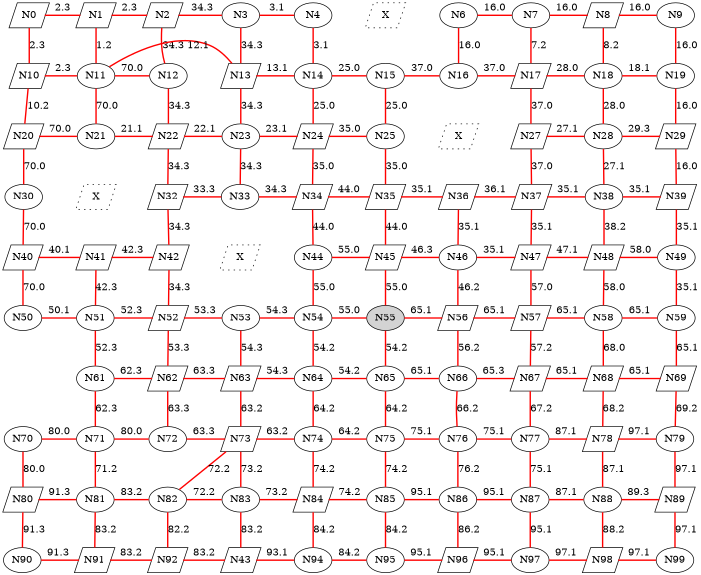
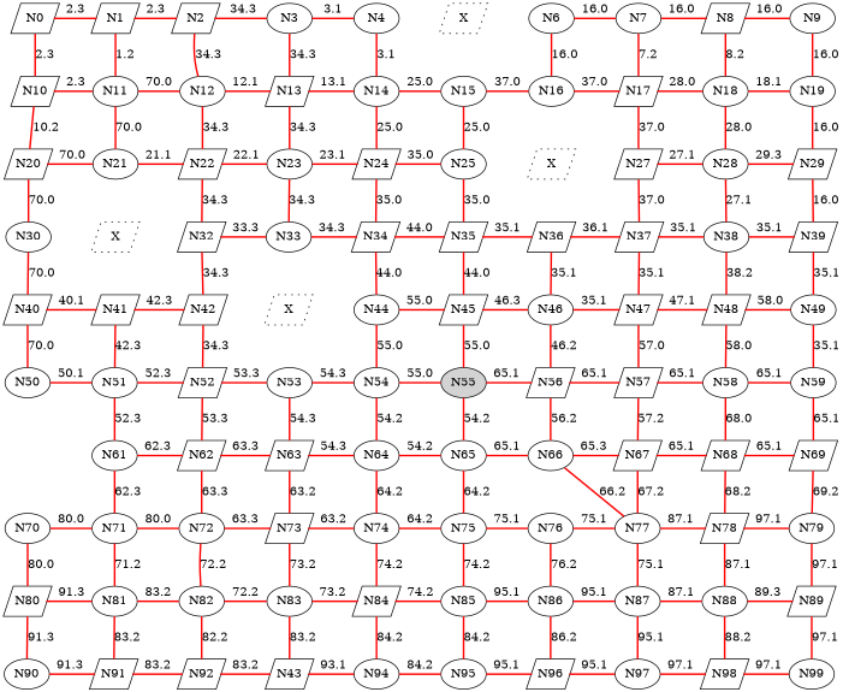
  digraph {
    node [fixedsize=true shape=ellipse]
    edge [color=red dir=none style=bold]
    N0 [shape=parallelogram]
    N1 [shape=parallelogram]
    N2 [shape=parallelogram]
    N3
    N4
    n6 [label=X shape=parallelogram style=dotted]
    N6
    N7
    N8 [shape=parallelogram]
    N9
    N10 [shape=parallelogram]
    N11
    N12
    N13 [shape=parallelogram]
    N14
    N15
    N16
    N17 [shape=parallelogram]
    N18
    N19
    N20 [shape=parallelogram]
    N21
    N22 [shape=parallelogram]
    N23
    N24 [shape=parallelogram]
    N25
    n27 [label=X shape=parallelogram style=dotted]
    N27 [shape=parallelogram]
    N28
    N29 [shape=parallelogram]
    N30
    n32 [label=X shape=parallelogram style=dotted]
    N32 [shape=parallelogram]
    N33
    N34 [shape=parallelogram]
    N35 [shape=parallelogram]
    N36 [shape=parallelogram]
    N37 [shape=parallelogram]
    N38
    N39 [shape=parallelogram]
    N40 [shape=parallelogram]
    N41 [shape=parallelogram]
    N42 [shape=parallelogram]
    n44 [label=X shape=parallelogram style=dotted]
    N44
    N45 [shape=parallelogram]
    N46
    N47 [shape=parallelogram]
    N48 [shape=parallelogram]
    N49
    N50
    N51
    N52 [shape=parallelogram]
    N53
    N54
    N55 [style=filled]
    N56 [shape=parallelogram]
    N57 [shape=parallelogram]
    N58
    N59
    N61
    N62 [shape=parallelogram]
    N63 [shape=parallelogram]
    N64
    N65
    N66
    N67 [shape=parallelogram]
    N68 [shape=parallelogram]
    N69 [shape=parallelogram]
    N70
    N71
    N72
    N73 [shape=parallelogram]
    N74
    N75
    N76
    N77
    N78 [shape=parallelogram]
    N79
    N80 [shape=parallelogram]
    N81
    N82
    N83
    N84 [shape=parallelogram]
    N85
    N86
    N87
    N88
    N89 [shape=parallelogram]
    N90
    N91 [shape=parallelogram]
    N92 [shape=parallelogram]
    n93 [label=N43 shape=parallelogram]
    N94
    N95
    N96 [shape=parallelogram]
    N97
    N98 [shape=parallelogram]
    N99
    subgraph sub_1 {
      rank=same
      N0
      N1
      N2
      N3
      N4
      n6
      N6
      N7
      N8
      N9
    }
    subgraph sub_2 {
      rank=same
      N10
      N11
      N12
      N13
      N14
      N15
      N16
      N17
      N18
      N19
    }
    subgraph sub_3 {
      rank=same
      N20
      N21
      N22
      N23
      N24
      N25
      n27
      N27
      N28
      N29
    }
    subgraph sub_4 {
      rank=same
      N30
      n32
      N32
      N33
      N34
      N35
      N36
      N37
      N38
      N39
    }
    subgraph sub_5 {
      rank=same
      N40
      N41
      N42
      n44
      N44
      N45
      N46
      N47
      N48
      N49
    }
    subgraph sub_6 {
      rank=same
      N50
      N51
      N52
      N53
      N54
      N55
      N56
      N57
      N58
      N59
    }
    subgraph sub_7 {
      rank=same
      N61
      N62
      N63
      N64
      N65
      N66
      N67
      N68
      N69
    }
    subgraph sub_8 {
      rank=same
      N70
      N71
      N72
      N73
      N74
      N75
      N76
      N77
      N78
      N79
    }
    subgraph sub_9 {
      rank=same
      N80
      N81
      N82
      N83
      N84
      N85
      N86
      N87
      N88
      N89
    }
    subgraph sub_10 {
      rank=same
      N90
      N91
      N92
      n93
      N94
      N95
      N96
      N97
      N98
      N99
    }
    N0 -> N1 [label=2.3]
    N0 -> N10 [label=2.3]
    N1 -> N2 [label=2.3]
    N1 -> N11 [label=1.2]
    N2 -> N3 [label=34.3]
    N2 -> N12 [label=34.3]
    N3 -> N4 [label=3.1]
    N3 -> N13 [label=34.3]
    N4 -> n6 [label=" " style=invis color=""]
    N4 -> N14 [label=3.1]
    n6 -> N6 [label=" " style=invis color=""]
    n6 -> N15 [label=" " style=invis color=""]
    N6 -> N7 [label=16.0]
    N6 -> N16 [label=16.0]
    N7 -> N8 [label=16.0]
    N7 -> N17 [label=7.2]
    N8 -> N9 [label=16.0]
    N8 -> N18 [label=8.2]
    N9 -> N19 [label=16.0]
    N10 -> N11 [label=2.3]
    N10 -> N20 [label=10.2]
    N11 -> N12 [label=70.0]
    N11 -> N21 [label=70.0]
-   N11 -> N13 [label=12.1]
+   N12 -> N13 [label=12.1]
    N12 -> N22 [label=34.3]
    N13 -> N14 [label=13.1]
    N13 -> N23 [label=34.3]
    N14 -> N15 [label=25.0]
    N14 -> N24 [label=25.0]
    N15 -> N16 [label=37.0]
    N15 -> N25 [label=25.0]
    N16 -> N17 [label=37.0]
    N16 -> n27 [label=" " style=invis color=""]
    N17 -> N18 [label=28.0]
    N17 -> N27 [label=37.0]
    N18 -> N19 [label=18.1]
    N18 -> N28 [label=28.0]
    N19 -> N29 [label=16.0]
    N20 -> N21 [label=70.0]
    N20 -> N30 [label=70.0]
    N21 -> N22 [label=21.1]
    N21 -> n32 [label=" " style=invis color=""]
    N22 -> N23 [label=22.1]
    N22 -> N32 [label=34.3]
    N23 -> N24 [label=23.1]
    N23 -> N33 [label=34.3]
    N24 -> N25 [label=35.0]
    N24 -> N34 [label=35.0]
    N25 -> n27 [label=" " style=invis color=""]
    N25 -> N35 [label=35.0]
    n27 -> N27 [label=" " style=invis color=""]
    n27 -> N36 [label=" " style=invis color=""]
    N27 -> N28 [label=27.1]
    N27 -> N37 [label=37.0]
    N28 -> N29 [label=29.3]
    N28 -> N38 [label=27.1]
    N29 -> N39 [label=16.0]
    N30 -> n32 [label=" " style=invis color=""]
    N30 -> N40 [label=70.0]
    n32 -> N32 [label=" " style=invis color=""]
    n32 -> N41 [label=" " style=invis color=""]
    N32 -> N33 [label=33.3]
    N32 -> N42 [label=34.3]
    N33 -> N34 [label=34.3]
    N33 -> n44 [label=" " style=invis color=""]
    N34 -> N35 [label=44.0]
    N34 -> N44 [label=44.0]
    N35 -> N36 [label=35.1]
    N35 -> N45 [label=44.0]
    N36 -> N37 [label=36.1]
    N36 -> N46 [label=35.1]
    N37 -> N38 [label=35.1]
    N37 -> N47 [label=35.1]
    N38 -> N39 [label=35.1]
    N38 -> N48 [label=38.2]
    N39 -> N49 [label=35.1]
    N40 -> N41 [label=40.1]
    N40 -> N50 [label=70.0]
    N41 -> N42 [label=42.3]
    N41 -> N51 [label=42.3]
    N42 -> n44 [label=" " style=invis color=""]
    N42 -> N52 [label=34.3]
    n44 -> N44 [label=" " style=invis color=""]
    n44 -> N53 [label=" " style=invis color=""]
    N44 -> N45 [label=55.0]
    N44 -> N54 [label=55.0]
    N45 -> N46 [label=46.3]
    N45 -> N55 [label=55.0]
    N46 -> N47 [label=35.1]
    N46 -> N56 [label=46.2]
    N47 -> N48 [label=47.1]
    N47 -> N57 [label=57.0]
    N48 -> N49 [label=58.0]
    N48 -> N58 [label=58.0]
    N49 -> N59 [label=35.1]
    N50 -> N51 [label=50.1]
    N51 -> N52 [label=52.3]
    N51 -> N61 [label=52.3]
    N52 -> N53 [label=53.3]
    N52 -> N62 [label=53.3]
    N53 -> N54 [label=54.3]
    N53 -> N63 [label=54.3]
    N54 -> N55 [label=55.0]
    N54 -> N64 [label=54.2]
    N55 -> N56 [label=65.1]
    N55 -> N65 [label=54.2]
    N56 -> N57 [label=65.1]
    N56 -> N66 [label=56.2]
    N57 -> N58 [label=65.1]
    N57 -> N67 [label=57.2]
    N58 -> N59 [label=65.1]
    N58 -> N68 [label=68.0]
    N59 -> N69 [label=65.1]
    N61 -> N62 [label=62.3]
    N61 -> N71 [label=62.3]
    N62 -> N63 [label=63.3]
    N62 -> N72 [label=63.3]
    N63 -> N64 [label=54.3]
    N63 -> N73 [label=63.2]
    N64 -> N65 [label=54.2]
    N64 -> N74 [label=64.2]
    N65 -> N66 [label=65.1]
    N65 -> N75 [label=64.2]
    N66 -> N67 [label=65.3]
-   N66 -> N76 [label=66.2]
+   N66 -> N77 [label=66.2]
    N67 -> N68 [label=65.1]
    N67 -> N77 [label=67.2]
    N68 -> N69 [label=65.1]
    N68 -> N78 [label=68.2]
    N69 -> N79 [label=69.2]
    N70 -> N71 [label=80.0]
    N70 -> N80 [label=80.0]
    N71 -> N72 [label=80.0]
    N71 -> N81 [label=71.2]
    N72 -> N73 [label=63.3]
-   N73 -> N82 [label=72.2]
+   N72 -> N82 [label=72.2]
    N73 -> N74 [label=63.2]
    N73 -> N83 [label=73.2]
    N74 -> N75 [label=64.2]
    N74 -> N84 [label=74.2]
    N75 -> N76 [label=75.1]
    N75 -> N85 [label=74.2]
    N76 -> N77 [label=75.1]
    N76 -> N86 [label=76.2]
    N77 -> N78 [label=87.1]
    N77 -> N87 [label=75.1]
    N78 -> N79 [label=97.1]
    N78 -> N88 [label=87.1]
    N79 -> N89 [label=97.1]
    N80 -> N81 [label=91.3]
    N80 -> N90 [label=91.3]
    N81 -> N82 [label=83.2]
    N81 -> N91 [label=83.2]
    N82 -> N83 [label=72.2]
    N82 -> N92 [label=82.2]
    N83 -> N84 [label=73.2]
    N83 -> n93 [label=83.2]
    N84 -> N85 [label=74.2]
    N84 -> N94 [label=84.2]
    N85 -> N86 [label=95.1]
    N85 -> N95 [label=84.2]
    N86 -> N87 [label=95.1]
    N86 -> N96 [label=86.2]
    N87 -> N88 [label=87.1]
    N87 -> N97 [label=95.1]
    N88 -> N89 [label=89.3]
    N88 -> N98 [label=88.2]
    N89 -> N99 [label=97.1]
    N90 -> N91 [label=91.3]
    N91 -> N92 [label=83.2]
    N92 -> n93 [label=83.2]
    n93 -> N94 [label=93.1]
    N94 -> N95 [label=84.2]
    N95 -> N96 [label=95.1]
    N96 -> N97 [label=95.1]
    N97 -> N98 [label=97.1]
    N98 -> N99 [label=97.1]
  }
